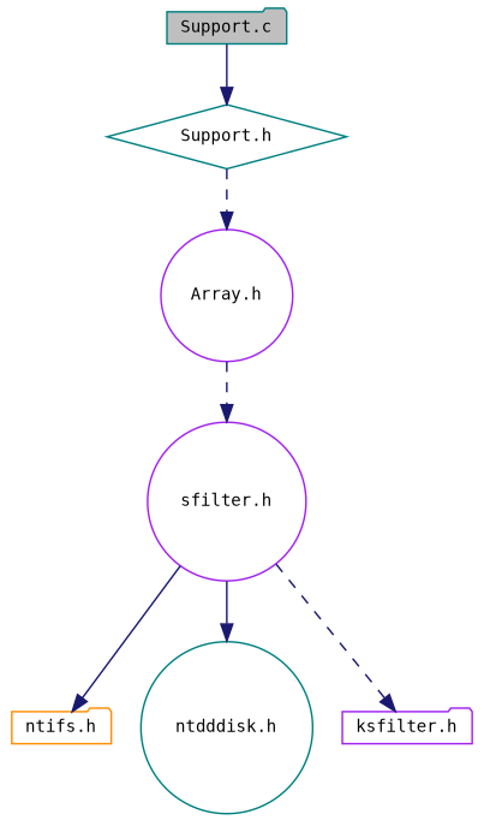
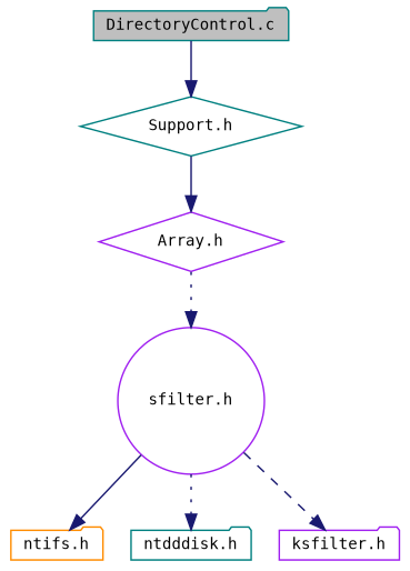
  digraph {
    fontname="DejaVu Sans Mono"
    rankdir=TB
    node [color=teal fillcolor=white fontname="DejaVu Sans Mono" fontsize=10 shape=folder style=filled]
    edge [color=midnightblue fontname="DejaVu Sans Mono" fontsize=10 labelfontname="FreeSans.ttf" labelfontsize=10 style=solid]
-   n1 [fillcolor=grey75 fontcolor=black height=0.2 label="Support.c" width=0.4]
+   n1 [fillcolor=grey75 fontcolor=black height=0.2 label="DirectoryControl.c" width=0.4]
    n2 [height=0.2 label="Support.h" shape=diamond width=0.4]
    n3 [color=purple height=0.2 label="sfilter.h" shape=circle width=0.4]
    n4 [color=darkorange height=0.2 label="ntifs.h" width=0.4]
-   n5 [height=0.2 label="ntdddisk.h" shape=circle width=0.4]
+   n5 [height=0.2 label="ntdddisk.h" width=0.4]
    n6 [color=purple height=0.2 label="ksfilter.h" width=0.4]
-   n7 [color=purple height=0.2 label="Array.h" shape=circle width=0.4]
+   n7 [color=purple height=0.2 label="Array.h" shape=diamond width=0.4]
    n1 -> n2
-   n2 -> n7 [style=dashed]
+   n2 -> n7
    n3 -> n4
-   n3 -> n5
+   n3 -> n5 [style=dotted]
    n3 -> n6 [style=dashed]
-   n7 -> n3 [style=dashed]
+   n7 -> n3 [style=dotted]
  }
